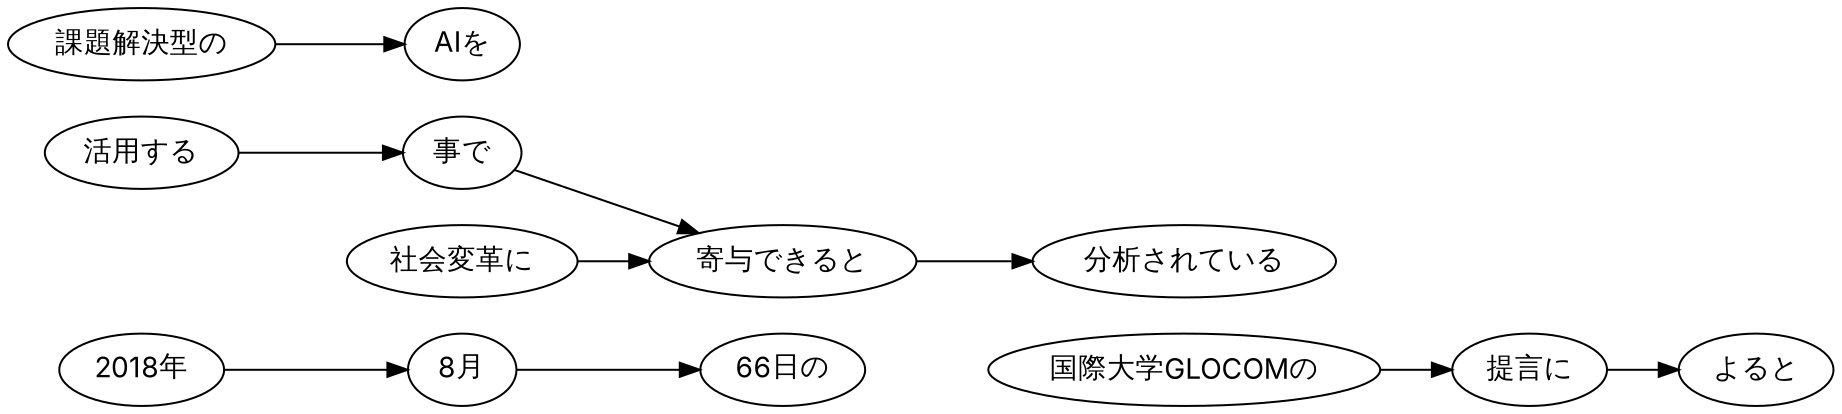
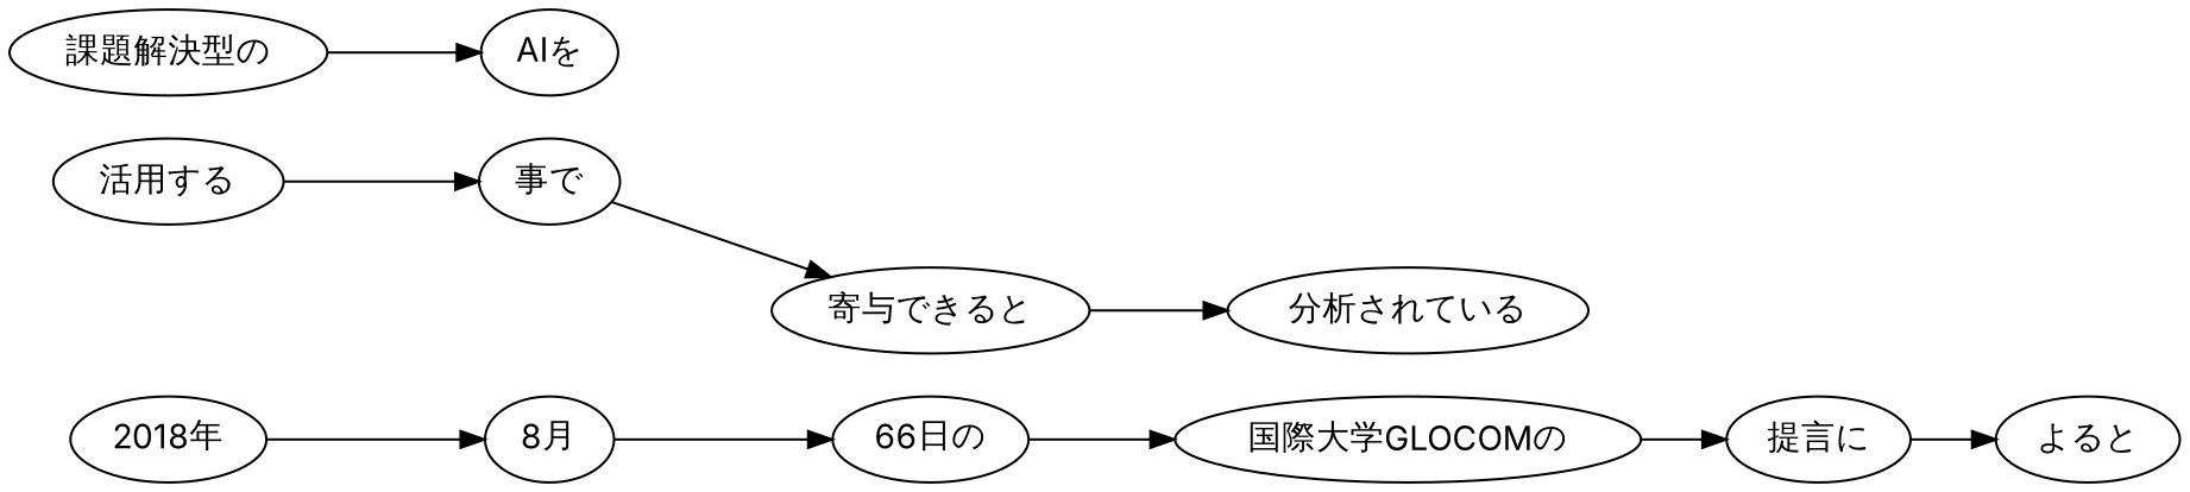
  digraph {
    fontname=Inter
    rankdir=LR
    node [fontname=Inter]
    edge [fontname=Inter]
    n1 [label="2018年"]
    n2 [label="8月"]
    n3 [label="66日の"]
    n4 [label="国際大学GLOCOMの"]
    n5 [label="提言に"]
    n6 [label="よると"]
    n7 [label="分析されている"]
    n8 [label="課題解決型の"]
    n9 [label="AIを"]
    n10 [label="活用する"]
    n11 [label="事で"]
    n12 [label="寄与できると"]
-   n13 [label="社会変革に"]
    n1 -> n2
    n2 -> n3
+   n3 -> n4
    n4 -> n5
    n5 -> n6
    n8 -> n9
    n10 -> n11
    n11 -> n12
    n12 -> n7
-   n13 -> n12
  }
